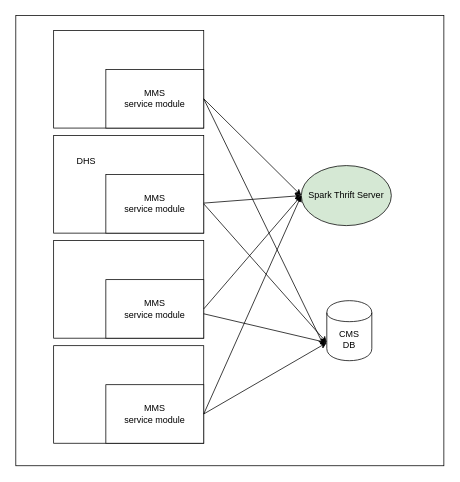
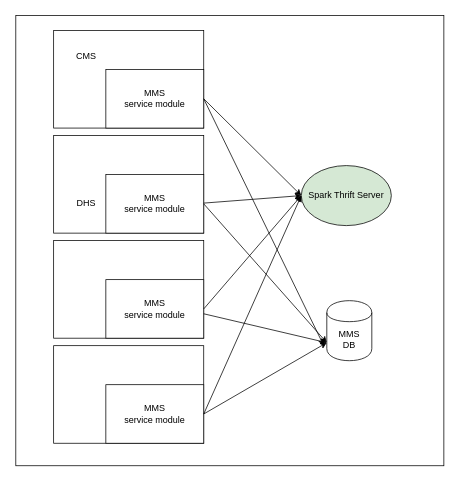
  <mxCell id="0" />
  <mxCell id="1" parent="0" />
  <mxCell id="2" value="" style="group" vertex="1" connectable="0" parent="1"><mxGeometry x="71" y="40" width="520" height="580" as="geometry" /></mxCell>
  <mxCell id="3" value="" style="group" vertex="1" connectable="0" parent="2"><mxGeometry width="520" height="580" as="geometry" /></mxCell>
  <mxCell id="4" value="" style="rounded=0;whiteSpace=wrap;html=1;" vertex="1" parent="3"><mxGeometry x="-50.43" y="-20" width="570.43" height="600" as="geometry" /></mxCell>
  <mxCell id="5" value="" style="rounded=0;whiteSpace=wrap;html=1;" vertex="1" parent="3"><mxGeometry width="200" height="130" as="geometry" /></mxCell>
  <mxCell id="6" value="MMS&lt;br&gt;service module" style="rounded=0;whiteSpace=wrap;html=1;" vertex="1" parent="3"><mxGeometry x="69.565" y="52" width="130.435" height="78" as="geometry" /></mxCell>
- <mxCell id="8" value="CMS&lt;br&gt;DB" style="shape=cylinder;whiteSpace=wrap;html=1;boundedLbl=1;backgroundOutline=1;" vertex="1" parent="1"><mxGeometry x="435" y="400" width="60" height="80" as="geometry" /></mxCell>
+ <mxCell id="7" value="CMS" style="text;html=1;strokeColor=none;fillColor=none;align=center;verticalAlign=middle;whiteSpace=wrap;rounded=0;" vertex="1" parent="3"><mxGeometry x="26.087" y="26" width="34.783" height="17.333" as="geometry" /></mxCell>
+ <mxCell id="8" value="MMS&lt;br&gt;DB" style="shape=cylinder;whiteSpace=wrap;html=1;boundedLbl=1;backgroundOutline=1;" vertex="1" parent="1"><mxGeometry x="435" y="400" width="60" height="80" as="geometry" /></mxCell>
  <mxCell id="9" value="" style="group" vertex="1" connectable="0" parent="1"><mxGeometry x="71" y="460" width="200" height="130" as="geometry" /></mxCell>
  <mxCell id="10" value="" style="group" vertex="1" connectable="0" parent="9"><mxGeometry width="200" height="130" as="geometry" /></mxCell>
  <mxCell id="11" value="" style="rounded=0;whiteSpace=wrap;html=1;" vertex="1" parent="10"><mxGeometry width="200" height="130" as="geometry" /></mxCell>
  <mxCell id="12" value="MMS&lt;br&gt;service module" style="rounded=0;whiteSpace=wrap;html=1;" vertex="1" parent="10"><mxGeometry x="69.565" y="52" width="130.435" height="78" as="geometry" /></mxCell>
  <mxCell id="13" value="Spark Thrift Server" style="ellipse;whiteSpace=wrap;html=1;strokeColor=#000000;strokeWidth=1;fillColor=#d5e8d4;" vertex="1" parent="1"><mxGeometry x="401" y="220" width="120" height="80" as="geometry" /></mxCell>
  <mxCell id="14" value="" style="group" vertex="1" connectable="0" parent="1"><mxGeometry x="71" y="320" width="200" height="130" as="geometry" /></mxCell>
  <mxCell id="15" value="" style="group" vertex="1" connectable="0" parent="14"><mxGeometry width="200" height="130" as="geometry" /></mxCell>
  <mxCell id="16" value="" style="rounded=0;whiteSpace=wrap;html=1;" vertex="1" parent="15"><mxGeometry width="200" height="130" as="geometry" /></mxCell>
  <mxCell id="17" value="MMS&lt;br&gt;service module" style="rounded=0;whiteSpace=wrap;html=1;" vertex="1" parent="15"><mxGeometry x="69.565" y="52" width="130.435" height="78" as="geometry" /></mxCell>
  <mxCell id="18" value="" style="group" vertex="1" connectable="0" parent="1"><mxGeometry x="71" y="180" width="200" height="130" as="geometry" /></mxCell>
  <mxCell id="19" value="" style="group" vertex="1" connectable="0" parent="18"><mxGeometry width="200" height="130" as="geometry" /></mxCell>
  <mxCell id="20" value="" style="rounded=0;whiteSpace=wrap;html=1;" vertex="1" parent="19"><mxGeometry width="200" height="130" as="geometry" /></mxCell>
  <mxCell id="21" value="MMS&lt;br&gt;service module" style="rounded=0;whiteSpace=wrap;html=1;" vertex="1" parent="19"><mxGeometry x="69.565" y="52" width="130.435" height="78" as="geometry" /></mxCell>
- <mxCell id="22" value="DHS" style="text;html=1;strokeColor=none;fillColor=none;align=center;verticalAlign=middle;whiteSpace=wrap;rounded=0;" vertex="1" parent="19"><mxGeometry x="26.087" y="26" width="34.783" height="17.333" as="geometry" /></mxCell>
+ <mxCell id="22" value="DHS" style="text;html=1;strokeColor=none;fillColor=none;align=center;verticalAlign=middle;whiteSpace=wrap;rounded=0;" vertex="1" parent="19"><mxGeometry x="26.087" y="81" width="34.783" height="17.333" as="geometry" /></mxCell>
  <mxCell id="23" value="" style="endArrow=classic;html=1;exitX=1;exitY=0.5;exitDx=0;exitDy=0;entryX=0;entryY=0.5;entryDx=0;entryDy=0;endFill=1;" edge="1" parent="1" source="6" target="13"><mxGeometry width="50" height="50" relative="1" as="geometry"><mxPoint x="321" y="150" as="sourcePoint" /><mxPoint x="371" y="100" as="targetPoint" /></mxGeometry></mxCell>
  <mxCell id="24" value="" style="endArrow=classic;html=1;exitX=1;exitY=0.5;exitDx=0;exitDy=0;entryX=0;entryY=0.5;entryDx=0;entryDy=0;endFill=1;" edge="1" parent="1" target="13"><mxGeometry width="50" height="50" relative="1" as="geometry"><mxPoint x="271" y="270" as="sourcePoint" /><mxPoint x="391" y="349" as="targetPoint" /></mxGeometry></mxCell>
  <mxCell id="25" value="" style="endArrow=classic;html=1;exitX=1;exitY=0.5;exitDx=0;exitDy=0;entryX=0;entryY=0.5;entryDx=0;entryDy=0;endFill=1;" edge="1" parent="1" source="17" target="13"><mxGeometry width="50" height="50" relative="1" as="geometry"><mxPoint x="281" y="380" as="sourcePoint" /><mxPoint x="401" y="320" as="targetPoint" /></mxGeometry></mxCell>
  <mxCell id="26" value="" style="endArrow=classic;html=1;exitX=1;exitY=0.5;exitDx=0;exitDy=0;entryX=0;entryY=0.5;entryDx=0;entryDy=0;endFill=1;" edge="1" parent="1" source="12" target="13"><mxGeometry width="50" height="50" relative="1" as="geometry"><mxPoint x="291" y="561" as="sourcePoint" /><mxPoint x="411" y="360" as="targetPoint" /></mxGeometry></mxCell>
  <mxCell id="27" value="" style="endArrow=classic;html=1;exitX=1;exitY=0.5;exitDx=0;exitDy=0;entryX=0;entryY=0.7;entryDx=0;entryDy=0;endFill=1;" edge="1" parent="1" source="12" target="8"><mxGeometry width="50" height="50" relative="1" as="geometry"><mxPoint x="321" y="611" as="sourcePoint" /><mxPoint x="451" y="320" as="targetPoint" /></mxGeometry></mxCell>
  <mxCell id="28" value="" style="endArrow=classic;html=1;exitX=1;exitY=0.75;exitDx=0;exitDy=0;entryX=0;entryY=0.7;entryDx=0;entryDy=0;endFill=1;" edge="1" parent="1" source="16" target="8"><mxGeometry width="50" height="50" relative="1" as="geometry"><mxPoint x="281" y="441" as="sourcePoint" /><mxPoint x="411" y="290" as="targetPoint" /></mxGeometry></mxCell>
  <mxCell id="29" value="" style="endArrow=classic;html=1;exitX=1;exitY=0.5;exitDx=0;exitDy=0;endFill=1;entryX=0;entryY=0.7;entryDx=0;entryDy=0;" edge="1" parent="1" source="21" target="8"><mxGeometry width="50" height="50" relative="1" as="geometry"><mxPoint x="271" y="290" as="sourcePoint" /><mxPoint x="421" y="440" as="targetPoint" /></mxGeometry></mxCell>
  <mxCell id="30" value="" style="endArrow=classic;html=1;exitX=1;exitY=0.5;exitDx=0;exitDy=0;endFill=1;" edge="1" parent="1" source="6"><mxGeometry width="50" height="50" relative="1" as="geometry"><mxPoint x="321" y="131" as="sourcePoint" /><mxPoint x="431" y="460" as="targetPoint" /></mxGeometry></mxCell>
